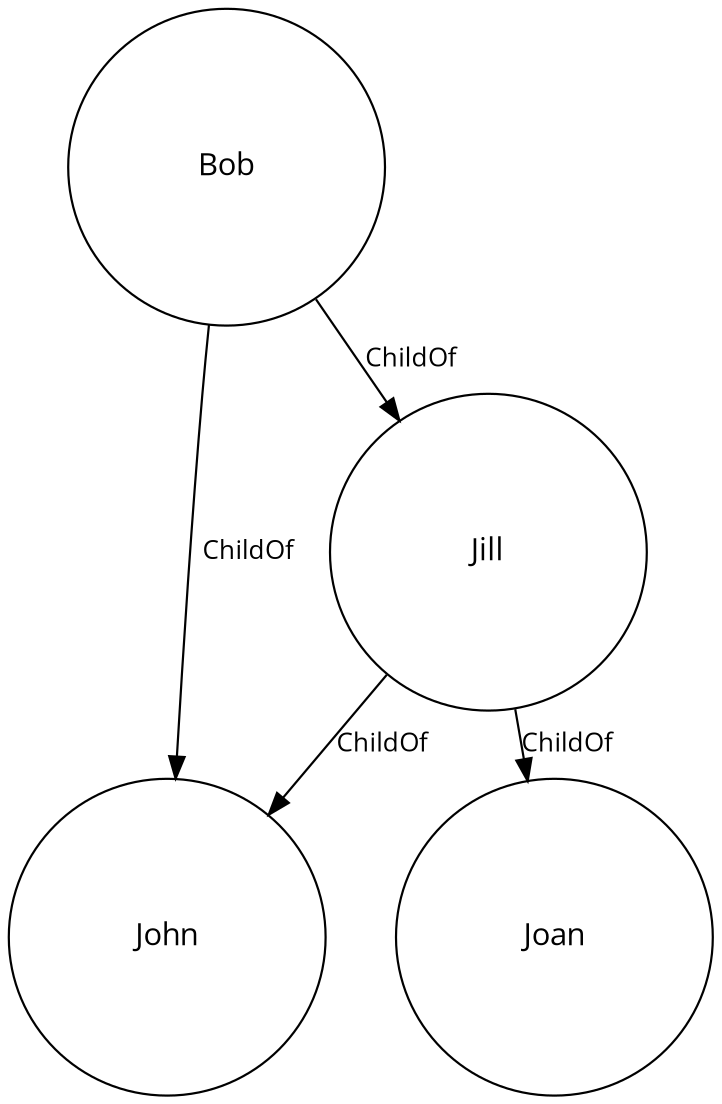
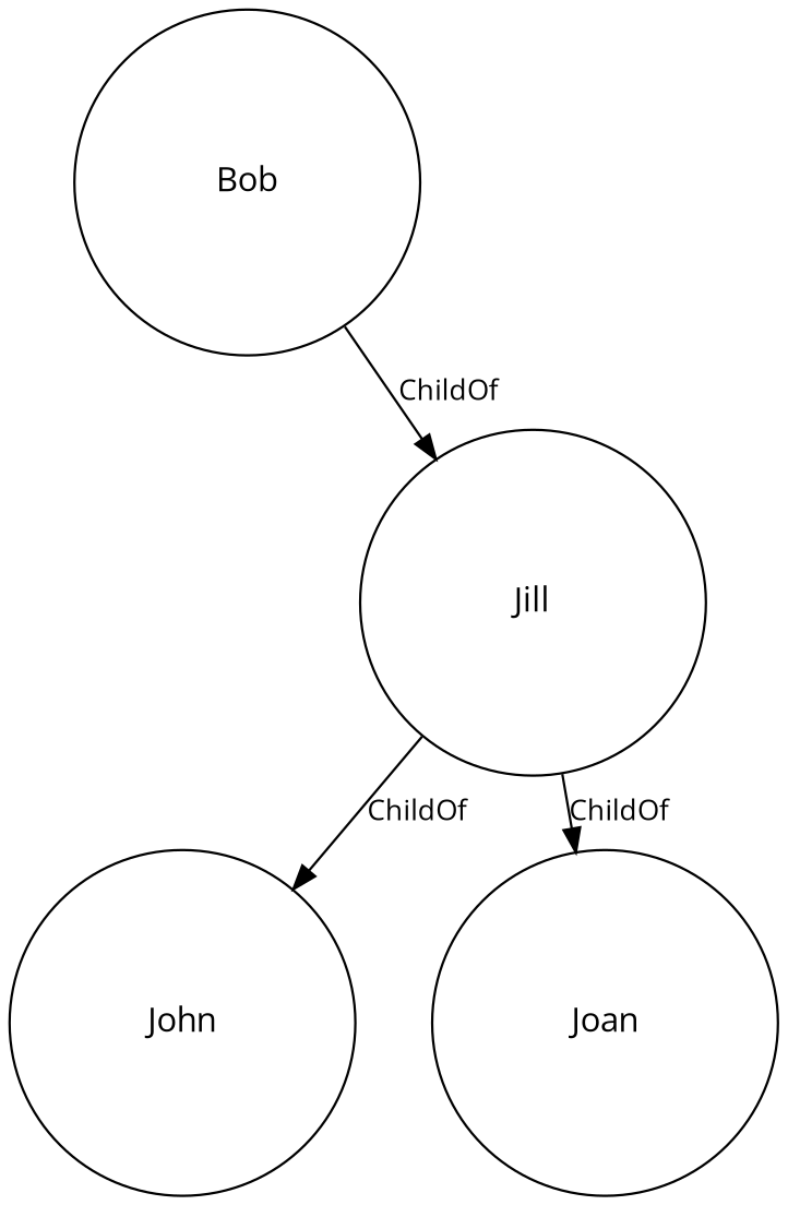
  digraph {
    compound=true
    fontname="Open Sans"
    nodesep=0.45
    ranksep=0.25
    node [fontname="Open Sans" fontsize=14 shape=circle]
    edge [fontname="Open Sans" fontsize=12 labelfontname=FreeSans labelfontsize=8]
    John [height=.5 width=2]
    Joan [height=.5 width=2]
    Bob [height=.5 width=2]
    Jill [height=.5 width=2]
-   Bob -> John [label=ChildOf]
    Bob -> Jill [label=ChildOf]
    Jill -> John [label=ChildOf]
    Jill -> Joan [label=ChildOf]
  }
